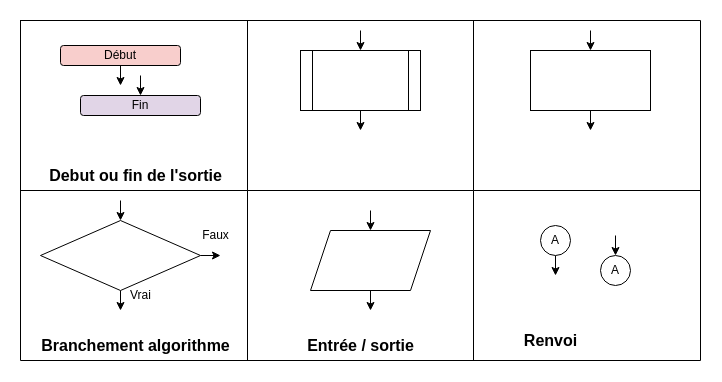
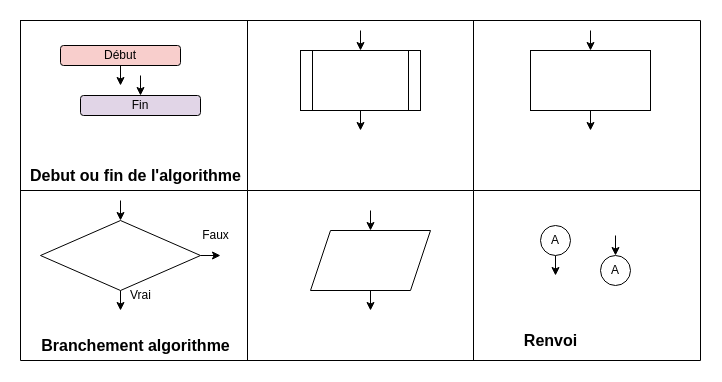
  <mxCell id="0" />
  <mxCell id="1" parent="0" />
  <mxCell id="2" value="" style="shape=table;startSize=0;container=1;collapsible=0;childLayout=tableLayout;" vertex="1" parent="1"><mxGeometry x="20" y="20" width="680" height="340" as="geometry" /></mxCell>
  <mxCell id="3" value="" style="shape=tableRow;horizontal=0;startSize=0;swimlaneHead=0;swimlaneBody=0;top=0;left=0;bottom=0;right=0;collapsible=0;dropTarget=0;fillColor=none;points=[[0,0.5],[1,0.5]];portConstraint=eastwest;" vertex="1" parent="2"><mxGeometry width="680" height="170" as="geometry" /></mxCell>
  <mxCell id="4" value="" style="shape=partialRectangle;html=1;whiteSpace=wrap;connectable=0;overflow=hidden;fillColor=none;top=0;left=0;bottom=0;right=0;pointerEvents=1;" vertex="1" parent="3"><mxGeometry width="227" height="170" as="geometry"><mxRectangle width="227" height="170" as="alternateBounds" /></mxGeometry></mxCell>
  <mxCell id="5" value="" style="shape=partialRectangle;html=1;whiteSpace=wrap;connectable=0;overflow=hidden;fillColor=none;top=0;left=0;bottom=0;right=0;pointerEvents=1;" vertex="1" parent="3"><mxGeometry x="227" width="226" height="170" as="geometry"><mxRectangle width="226" height="170" as="alternateBounds" /></mxGeometry></mxCell>
  <mxCell id="6" value="" style="shape=partialRectangle;html=1;whiteSpace=wrap;connectable=0;overflow=hidden;fillColor=none;top=0;left=0;bottom=0;right=0;pointerEvents=1;" vertex="1" parent="3"><mxGeometry x="453" width="227" height="170" as="geometry"><mxRectangle width="227" height="170" as="alternateBounds" /></mxGeometry></mxCell>
  <mxCell id="7" value="" style="shape=tableRow;horizontal=0;startSize=0;swimlaneHead=0;swimlaneBody=0;top=0;left=0;bottom=0;right=0;collapsible=0;dropTarget=0;fillColor=none;points=[[0,0.5],[1,0.5]];portConstraint=eastwest;" vertex="1" parent="2"><mxGeometry y="170" width="680" height="170" as="geometry" /></mxCell>
  <mxCell id="8" value="" style="shape=partialRectangle;html=1;whiteSpace=wrap;connectable=0;overflow=hidden;fillColor=none;top=0;left=0;bottom=0;right=0;pointerEvents=1;" vertex="1" parent="7"><mxGeometry width="227" height="170" as="geometry"><mxRectangle width="227" height="170" as="alternateBounds" /></mxGeometry></mxCell>
  <mxCell id="9" value="" style="shape=partialRectangle;html=1;whiteSpace=wrap;connectable=0;overflow=hidden;fillColor=none;top=0;left=0;bottom=0;right=0;pointerEvents=1;" vertex="1" parent="7"><mxGeometry x="227" width="226" height="170" as="geometry"><mxRectangle width="226" height="170" as="alternateBounds" /></mxGeometry></mxCell>
  <mxCell id="10" value="" style="shape=partialRectangle;html=1;whiteSpace=wrap;connectable=0;overflow=hidden;fillColor=none;top=0;left=0;bottom=0;right=0;pointerEvents=1;" vertex="1" parent="7"><mxGeometry x="453" width="227" height="170" as="geometry"><mxRectangle width="227" height="170" as="alternateBounds" /></mxGeometry></mxCell>
  <mxCell id="11" style="edgeStyle=none;html=1;exitX=0.5;exitY=1;exitDx=0;exitDy=0;" parent="1" source="12" edge="1"><mxGeometry relative="1" as="geometry"><mxPoint x="370" y="310" as="targetPoint" /></mxGeometry></mxCell>
  <mxCell id="12" value="" style="shape=parallelogram;perimeter=parallelogramPerimeter;whiteSpace=wrap;html=1;fixedSize=1;" parent="1" vertex="1"><mxGeometry x="310" y="230" width="120" height="60" as="geometry" /></mxCell>
  <mxCell id="13" style="edgeStyle=none;html=1;entryX=0.5;entryY=0;entryDx=0;entryDy=0;" edge="1" parent="1" target="12"><mxGeometry relative="1" as="geometry"><mxPoint x="370" y="210" as="sourcePoint" /></mxGeometry></mxCell>
  <mxCell id="14" value="" style="group" vertex="1" connectable="0" parent="1"><mxGeometry x="60" y="45" width="140" height="70" as="geometry" /></mxCell>
  <mxCell id="15" style="edgeStyle=none;html=1;entryX=0.5;entryY=0;entryDx=0;entryDy=0;" parent="14" target="18" edge="1"><mxGeometry relative="1" as="geometry"><mxPoint x="80" y="30" as="sourcePoint" /></mxGeometry></mxCell>
  <mxCell id="16" style="edgeStyle=none;html=1;exitX=0.5;exitY=1;exitDx=0;exitDy=0;" parent="14" source="17" edge="1"><mxGeometry relative="1" as="geometry"><mxPoint x="60" y="40" as="targetPoint" /></mxGeometry></mxCell>
  <mxCell id="17" value="Début" style="rounded=1;whiteSpace=wrap;html=1;fillColor=#f8cecc;" parent="14" vertex="1"><mxGeometry width="120" height="20" as="geometry" /></mxCell>
  <mxCell id="18" value="Fin" style="rounded=1;whiteSpace=wrap;html=1;fillColor=#e1d5e7;" parent="14" vertex="1"><mxGeometry x="20" y="50" width="120" height="20" as="geometry" /></mxCell>
  <mxCell id="19" value="" style="group" vertex="1" connectable="0" parent="1"><mxGeometry x="300" y="30" width="120" height="100" as="geometry" /></mxCell>
  <mxCell id="20" style="edgeStyle=none;html=1;exitX=0.5;exitY=1;exitDx=0;exitDy=0;" parent="19" source="21" edge="1"><mxGeometry relative="1" as="geometry"><mxPoint x="60" y="100" as="targetPoint" /></mxGeometry></mxCell>
  <mxCell id="21" value="" style="shape=process;whiteSpace=wrap;html=1;backgroundOutline=1;" parent="19" vertex="1"><mxGeometry y="20" width="120" height="60" as="geometry" /></mxCell>
  <mxCell id="22" style="edgeStyle=none;html=1;entryX=0.5;entryY=0;entryDx=0;entryDy=0;" edge="1" parent="19" target="21"><mxGeometry relative="1" as="geometry"><mxPoint x="60" as="sourcePoint" /></mxGeometry></mxCell>
  <mxCell id="23" value="" style="group" vertex="1" connectable="0" parent="1"><mxGeometry x="530" y="30" width="120" height="100" as="geometry" /></mxCell>
  <mxCell id="24" style="edgeStyle=none;html=1;entryX=0.5;entryY=0;entryDx=0;entryDy=0;" edge="1" parent="23" target="26"><mxGeometry relative="1" as="geometry"><mxPoint x="60" as="sourcePoint" /></mxGeometry></mxCell>
  <mxCell id="25" style="edgeStyle=none;html=1;exitX=0.5;exitY=1;exitDx=0;exitDy=0;" edge="1" parent="23" source="26"><mxGeometry relative="1" as="geometry"><mxPoint x="60" y="100" as="targetPoint" /></mxGeometry></mxCell>
  <mxCell id="26" value="" style="rounded=0;whiteSpace=wrap;html=1;" vertex="1" parent="23"><mxGeometry y="20" width="120" height="60" as="geometry" /></mxCell>
  <mxCell id="27" value="" style="group" vertex="1" connectable="0" parent="1"><mxGeometry x="540" y="225" width="90" height="60" as="geometry" /></mxCell>
  <mxCell id="28" style="edgeStyle=none;html=1;exitX=0.5;exitY=1;exitDx=0;exitDy=0;" edge="1" parent="27" source="30"><mxGeometry relative="1" as="geometry"><mxPoint x="15" y="50" as="targetPoint" /></mxGeometry></mxCell>
  <mxCell id="29" style="edgeStyle=none;html=1;entryX=0.5;entryY=0;entryDx=0;entryDy=0;" edge="1" parent="27" target="31"><mxGeometry relative="1" as="geometry"><mxPoint x="75" y="10" as="sourcePoint" /></mxGeometry></mxCell>
  <mxCell id="30" value="A" style="ellipse;whiteSpace=wrap;html=1;aspect=fixed;" vertex="1" parent="27"><mxGeometry width="30" height="30" as="geometry" /></mxCell>
  <mxCell id="31" value="A" style="ellipse;whiteSpace=wrap;html=1;aspect=fixed;" vertex="1" parent="27"><mxGeometry x="60" y="30" width="30" height="30" as="geometry" /></mxCell>
  <mxCell id="32" value="" style="group" vertex="1" connectable="0" parent="1"><mxGeometry x="40" y="200" width="200" height="110" as="geometry" /></mxCell>
  <mxCell id="33" style="edgeStyle=none;html=1;exitX=0.5;exitY=1;exitDx=0;exitDy=0;" parent="32" source="35" edge="1"><mxGeometry relative="1" as="geometry"><mxPoint x="80" y="110" as="targetPoint" /></mxGeometry></mxCell>
  <mxCell id="34" style="edgeStyle=none;html=1;exitX=1;exitY=0.5;exitDx=0;exitDy=0;" edge="1" parent="32" source="35"><mxGeometry relative="1" as="geometry"><mxPoint x="180" y="55" as="targetPoint" /></mxGeometry></mxCell>
  <mxCell id="35" value="" style="rhombus;whiteSpace=wrap;html=1;" parent="32" vertex="1"><mxGeometry y="20" width="160" height="70" as="geometry" /></mxCell>
  <mxCell id="36" style="edgeStyle=none;html=1;entryX=0.5;entryY=0;entryDx=0;entryDy=0;" edge="1" parent="32" target="35"><mxGeometry relative="1" as="geometry"><mxPoint x="80" as="sourcePoint" /></mxGeometry></mxCell>
  <mxCell id="37" value="Faux" style="text;html=1;align=center;verticalAlign=middle;resizable=0;points=[];autosize=1;strokeColor=none;fillColor=none;" parent="32" vertex="1"><mxGeometry x="150" y="20" width="50" height="30" as="geometry" /></mxCell>
  <mxCell id="38" value="Vrai" style="text;html=1;align=center;verticalAlign=middle;resizable=0;points=[];autosize=1;strokeColor=none;fillColor=none;" parent="32" vertex="1"><mxGeometry x="80" y="80" width="40" height="30" as="geometry" /></mxCell>
- <mxCell id="39" value="&lt;b&gt;&lt;font style=&quot;font-size: 16px;&quot;&gt;Debut ou fin de l'sortie&lt;/font&gt;&lt;/b&gt;" style="text;html=1;align=center;verticalAlign=middle;resizable=0;points=[];autosize=1;strokeColor=none;fillColor=none;" vertex="1" parent="1"><mxGeometry x="20" y="160" width="230" height="30" as="geometry" /></mxCell>
+ <mxCell id="39" value="&lt;b&gt;&lt;font style=&quot;font-size: 16px;&quot;&gt;Debut ou fin de l'algorithme&lt;/font&gt;&lt;/b&gt;" style="text;html=1;align=center;verticalAlign=middle;resizable=0;points=[];autosize=1;strokeColor=none;fillColor=none;" vertex="1" parent="1"><mxGeometry x="20" y="160" width="230" height="30" as="geometry" /></mxCell>
  <mxCell id="40" value="&lt;b&gt;&lt;font style=&quot;font-size: 16px;&quot;&gt;Branchement algorithme&lt;/font&gt;&lt;/b&gt;" style="text;html=1;align=center;verticalAlign=middle;resizable=0;points=[];autosize=1;strokeColor=none;fillColor=none;" vertex="1" parent="1"><mxGeometry x="20" y="330" width="230" height="30" as="geometry" /></mxCell>
- <mxCell id="41" value="&lt;b&gt;&lt;font style=&quot;font-size: 16px;&quot;&gt;Entrée / sortie&lt;/font&gt;&lt;/b&gt;" style="text;html=1;align=center;verticalAlign=middle;resizable=0;points=[];autosize=1;strokeColor=none;fillColor=none;" vertex="1" parent="1"><mxGeometry x="295" y="330" width="130" height="30" as="geometry" /></mxCell>
  <mxCell id="42" value="&lt;b&gt;&lt;font style=&quot;font-size: 16px;&quot;&gt;Renvoi&lt;/font&gt;&lt;/b&gt;" style="text;html=1;align=center;verticalAlign=middle;resizable=0;points=[];autosize=1;strokeColor=none;fillColor=none;" vertex="1" parent="1"><mxGeometry x="510" y="325" width="80" height="30" as="geometry" /></mxCell>
